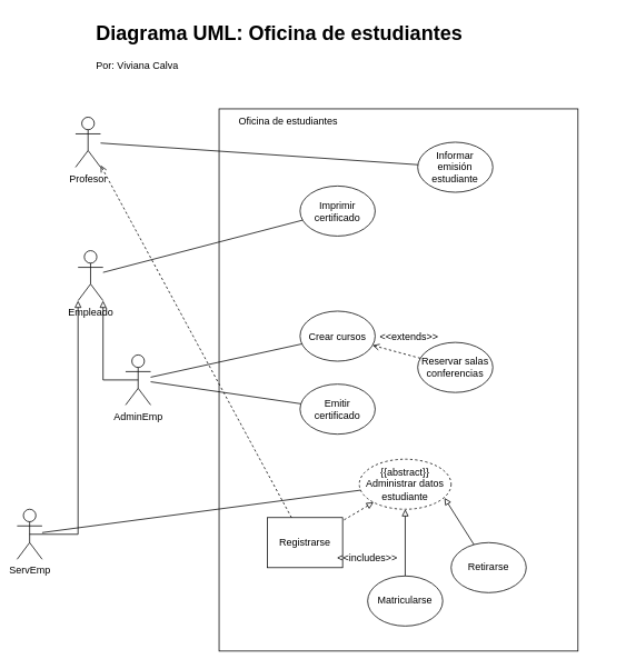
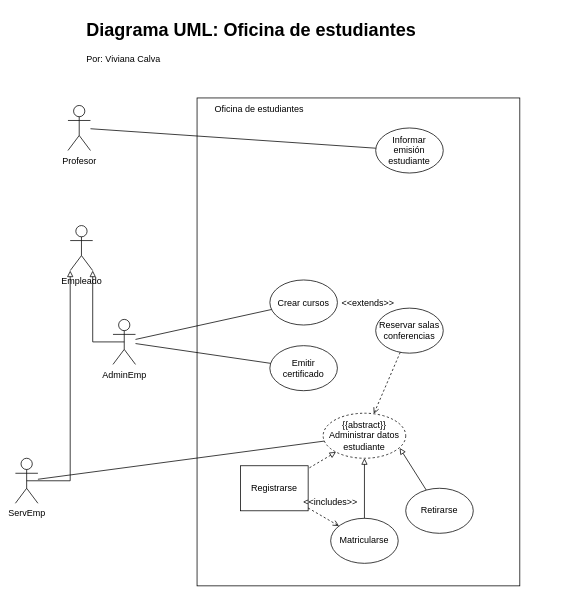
  <mxCell id="0" />
  <mxCell id="1" parent="0" />
  <mxCell id="2" value="" style="rounded=0;whiteSpace=wrap;html=1;" vertex="1" parent="1"><mxGeometry x="262" y="130" width="430" height="650" as="geometry" /></mxCell>
  <mxCell id="3" value="Profesor" style="shape=umlActor;verticalLabelPosition=bottom;verticalAlign=top;html=1;outlineConnect=0;" vertex="1" parent="1"><mxGeometry x="90" y="140" width="30" height="60" as="geometry" /></mxCell>
  <mxCell id="4" value="Empleado" style="shape=umlActor;verticalLabelPosition=bottom;verticalAlign=top;html=1;outlineConnect=0;" vertex="1" parent="1"><mxGeometry x="93" y="300" width="30" height="60" as="geometry" /></mxCell>
  <mxCell id="5" style="edgeStyle=orthogonalEdgeStyle;rounded=0;orthogonalLoop=1;jettySize=auto;html=1;exitX=0.5;exitY=0.5;exitDx=0;exitDy=0;exitPerimeter=0;entryX=1;entryY=1;entryDx=0;entryDy=0;entryPerimeter=0;endArrow=block;endFill=0;" edge="1" parent="1" source="6" target="4"><mxGeometry relative="1" as="geometry" /></mxCell>
  <mxCell id="6" value="AdminEmp&lt;span style=&quot;color: rgba(0, 0, 0, 0); font-family: monospace; font-size: 0px; text-align: start;&quot;&gt;%3CmxGraphModel%3E%3Croot%3E%3CmxCell%20id%3D%220%22%2F%3E%3CmxCell%20id%3D%221%22%20parent%3D%220%22%2F%3E%3CmxCell%20id%3D%222%22%20value%3D%22Empleado%22%20style%3D%22shape%3DumlActor%3BverticalLabelPosition%3Dbottom%3BverticalAlign%3Dtop%3Bhtml%3D1%3BoutlineConnect%3D0%3B%22%20vertex%3D%221%22%20parent%3D%221%22%3E%3CmxGeometry%20x%3D%22330%22%20y%3D%22420%22%20width%3D%2230%22%20height%3D%2260%22%20as%3D%22geometry%22%2F%3E%3C%2FmxCell%3E%3C%2Froot%3E%3C%2FmxGraphModel%3E&lt;/span&gt;" style="shape=umlActor;verticalLabelPosition=bottom;verticalAlign=top;html=1;outlineConnect=0;" vertex="1" parent="1"><mxGeometry x="150" y="425" width="30" height="60" as="geometry" /></mxCell>
  <mxCell id="7" style="edgeStyle=orthogonalEdgeStyle;rounded=0;orthogonalLoop=1;jettySize=auto;html=1;exitX=0.5;exitY=0.5;exitDx=0;exitDy=0;exitPerimeter=0;entryX=0;entryY=1;entryDx=0;entryDy=0;entryPerimeter=0;endArrow=block;endFill=0;" edge="1" parent="1" source="8" target="4"><mxGeometry relative="1" as="geometry" /></mxCell>
  <mxCell id="8" value="ServEmp&lt;span style=&quot;color: rgba(0, 0, 0, 0); font-family: monospace; font-size: 0px; text-align: start;&quot;&gt;%3CmxGraphModel%3E%3Croot%3E%3CmxCell%20id%3D%220%22%2F%3E%3CmxCell%20id%3D%221%22%20parent%3D%220%22%2F%3E%3CmxCell%20id%3D%222%22%20value%3D%22Empleado%22%20style%3D%22shape%3DumlActor%3BverticalLabelPosition%3Dbottom%3BverticalAlign%3Dtop%3Bhtml%3D1%3BoutlineConnect%3D0%3B%22%20vertex%3D%221%22%20parent%3D%221%22%3E%3CmxGeometry%20x%3D%22330%22%20y%3D%22420%22%20width%3D%2230%22%20height%3D%2260%22%20as%3D%22geometry%22%2F%3E%3C%2FmxCell%3E%3C%2Froot%3E%3C%2FmxGraphModel%3E&lt;/span&gt;" style="shape=umlActor;verticalLabelPosition=bottom;verticalAlign=top;html=1;outlineConnect=0;" vertex="1" parent="1"><mxGeometry x="20" y="610" width="30" height="60" as="geometry" /></mxCell>
  <mxCell id="9" value="Registrarse" style="whiteSpace=wrap;html=1;rounded=0;" vertex="1" parent="1"><mxGeometry x="320" y="620" width="90" height="60" as="geometry" /></mxCell>
  <mxCell id="10" value="Matricularse" style="ellipse;whiteSpace=wrap;html=1;" vertex="1" parent="1"><mxGeometry x="440" y="690" width="90" height="60" as="geometry" /></mxCell>
  <mxCell id="11" value="Retirarse" style="ellipse;whiteSpace=wrap;html=1;" vertex="1" parent="1"><mxGeometry x="540" y="650" width="90" height="60" as="geometry" /></mxCell>
  <mxCell id="12" value="{{abstract}}&lt;br&gt;Administrar datos estudiante" style="ellipse;whiteSpace=wrap;html=1;dashed=1;" vertex="1" parent="1"><mxGeometry x="430" y="550" width="110" height="60" as="geometry" /></mxCell>
- <mxCell id="13" value="Imprimir certificado" style="ellipse;whiteSpace=wrap;html=1;" vertex="1" parent="1"><mxGeometry x="359" y="222.5" width="90" height="60" as="geometry" /></mxCell>
  <mxCell id="14" value="Crear cursos" style="ellipse;whiteSpace=wrap;html=1;" vertex="1" parent="1"><mxGeometry x="359" y="372.5" width="90" height="60" as="geometry" /></mxCell>
  <mxCell id="15" value="Informar emisión estudiante" style="ellipse;whiteSpace=wrap;html=1;" vertex="1" parent="1"><mxGeometry x="500" y="170" width="90" height="60" as="geometry" /></mxCell>
  <mxCell id="16" value="" style="endArrow=none;html=1;rounded=0;" edge="1" parent="1" source="8" target="12"><mxGeometry width="50" height="50" relative="1" as="geometry"><mxPoint x="380" y="530" as="sourcePoint" /><mxPoint x="430" y="480" as="targetPoint" /></mxGeometry></mxCell>
  <mxCell id="17" value="" style="endArrow=none;html=1;rounded=0;startArrow=block;startFill=0;dashed=1;" edge="1" parent="1" source="12" target="9"><mxGeometry width="50" height="50" relative="1" as="geometry"><mxPoint x="420" y="960" as="sourcePoint" /><mxPoint x="470" y="910" as="targetPoint" /></mxGeometry></mxCell>
  <mxCell id="18" value="" style="endArrow=none;html=1;rounded=0;startArrow=block;startFill=0;" edge="1" parent="1" source="12" target="10"><mxGeometry width="50" height="50" relative="1" as="geometry"><mxPoint x="800" y="823.382" as="sourcePoint" /><mxPoint x="512.527" y="696.556" as="targetPoint" /></mxGeometry></mxCell>
  <mxCell id="19" value="" style="endArrow=none;html=1;rounded=0;exitX=0.927;exitY=0.773;exitDx=0;exitDy=0;exitPerimeter=0;startArrow=block;startFill=0;" edge="1" parent="1" source="12" target="11"><mxGeometry width="50" height="50" relative="1" as="geometry"><mxPoint x="800" y="826.719" as="sourcePoint" /><mxPoint x="610.48" y="640.754" as="targetPoint" /></mxGeometry></mxCell>
- <mxCell id="20" value="" style="endArrow=open;html=1;rounded=0;dashed=1;endFill=0;" edge="1" parent="1" source="9" target="3"><mxGeometry width="50" height="50" relative="1" as="geometry"><mxPoint x="440" y="590" as="sourcePoint" /><mxPoint x="490" y="540" as="targetPoint" /></mxGeometry></mxCell>
+ <mxCell id="20" value="" style="endArrow=open;html=1;rounded=0;dashed=1;endFill=0;" edge="1" parent="1" source="9" target="10"><mxGeometry width="50" height="50" relative="1" as="geometry"><mxPoint x="440" y="590" as="sourcePoint" /><mxPoint x="490" y="540" as="targetPoint" /></mxGeometry></mxCell>
  <mxCell id="21" value="&amp;lt;&amp;lt;includes&amp;gt;&amp;gt;" style="text;html=1;strokeColor=none;fillColor=none;align=center;verticalAlign=middle;whiteSpace=wrap;rounded=0;" vertex="1" parent="1"><mxGeometry x="410" y="654" width="60" height="30" as="geometry" /></mxCell>
  <mxCell id="22" value="Emitir certificado" style="ellipse;whiteSpace=wrap;html=1;" vertex="1" parent="1"><mxGeometry x="359" y="460" width="90" height="60" as="geometry" /></mxCell>
  <mxCell id="23" value="" style="endArrow=none;html=1;rounded=0;" edge="1" parent="1" source="6" target="14"><mxGeometry width="50" height="50" relative="1" as="geometry"><mxPoint x="200" y="327.5" as="sourcePoint" /><mxPoint x="380" y="327.5" as="targetPoint" /></mxGeometry></mxCell>
  <mxCell id="24" value="" style="endArrow=none;html=1;rounded=0;" edge="1" parent="1" source="6" target="22"><mxGeometry width="50" height="50" relative="1" as="geometry"><mxPoint x="254" y="458.214" as="sourcePoint" /><mxPoint x="372.638" y="424.318" as="targetPoint" /></mxGeometry></mxCell>
- <mxCell id="25" value="" style="endArrow=none;html=1;rounded=0;" edge="1" parent="1" source="4" target="13"><mxGeometry width="50" height="50" relative="1" as="geometry"><mxPoint x="150" y="340" as="sourcePoint" /><mxPoint x="390" y="327.5" as="targetPoint" /></mxGeometry></mxCell>
  <mxCell id="26" value="Reservar salas conferencias" style="ellipse;whiteSpace=wrap;html=1;" vertex="1" parent="1"><mxGeometry x="500" y="410" width="90" height="60" as="geometry" /></mxCell>
- <mxCell id="27" value="" style="endArrow=open;html=1;rounded=0;dashed=1;endFill=0;" edge="1" parent="1" source="26" target="14"><mxGeometry width="50" height="50" relative="1" as="geometry"><mxPoint x="348.915" y="729.718" as="sourcePoint" /><mxPoint x="401.134" y="760.245" as="targetPoint" /></mxGeometry></mxCell>
+ <mxCell id="27" value="" style="endArrow=open;html=1;rounded=0;dashed=1;endFill=0;" edge="1" parent="1" source="26" target="12"><mxGeometry width="50" height="50" relative="1" as="geometry"><mxPoint x="348.915" y="729.718" as="sourcePoint" /><mxPoint x="401.134" y="760.245" as="targetPoint" /></mxGeometry></mxCell>
  <mxCell id="28" value="&amp;lt;&amp;lt;extends&amp;gt;&amp;gt;" style="text;html=1;strokeColor=none;fillColor=none;align=center;verticalAlign=middle;whiteSpace=wrap;rounded=0;" vertex="1" parent="1"><mxGeometry x="460" y="387.5" width="60" height="30" as="geometry" /></mxCell>
  <mxCell id="29" value="" style="endArrow=none;html=1;rounded=0;" edge="1" parent="1" source="3" target="15"><mxGeometry width="50" height="50" relative="1" as="geometry"><mxPoint x="130" y="323.608" as="sourcePoint" /><mxPoint x="372.023" y="260.81" as="targetPoint" /></mxGeometry></mxCell>
  <mxCell id="30" value="Oficina de estudiantes" style="text;html=1;strokeColor=none;fillColor=none;align=center;verticalAlign=middle;whiteSpace=wrap;rounded=0;" vertex="1" parent="1"><mxGeometry x="260" y="130" width="170" height="30" as="geometry" /></mxCell>
  <mxCell id="31" value="&lt;h1&gt;Diagrama UML: Oficina de estudiantes&lt;/h1&gt;&lt;p&gt;Por: Viviana Calva&lt;/p&gt;" style="text;html=1;strokeColor=none;fillColor=none;spacing=5;spacingTop=-20;whiteSpace=wrap;overflow=hidden;rounded=0;" vertex="1" parent="1"><mxGeometry x="110" y="20" width="630" height="80" as="geometry" /></mxCell>
